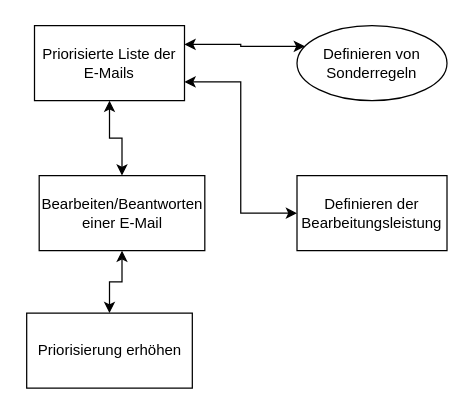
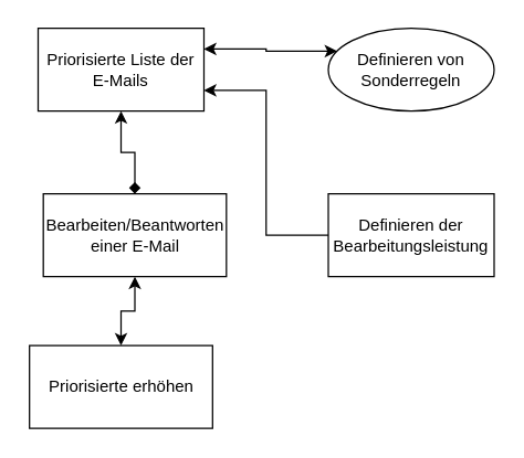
  <mxCell id="0" />
  <mxCell id="1" parent="0" />
- <mxCell id="2" style="edgeStyle=orthogonalEdgeStyle;rounded=0;orthogonalLoop=1;jettySize=auto;html=1;exitX=0.5;exitY=1;exitDx=0;exitDy=0;entryX=0.5;entryY=0;entryDx=0;entryDy=0;startArrow=classic;startFill=1;" edge="1" source="5" target="7" parent="1"><mxGeometry relative="1" as="geometry" /></mxCell>
- <mxCell id="3" style="edgeStyle=orthogonalEdgeStyle;rounded=0;orthogonalLoop=1;jettySize=auto;html=1;exitX=1;exitY=0.75;exitDx=0;exitDy=0;entryX=0;entryY=0.5;entryDx=0;entryDy=0;startArrow=classic;startFill=1;" edge="1" parent="1" source="5" target="9"><mxGeometry relative="1" as="geometry" /></mxCell>
+ <mxCell id="2" style="edgeStyle=orthogonalEdgeStyle;rounded=0;orthogonalLoop=1;jettySize=auto;html=1;exitX=0.5;exitY=1;exitDx=0;exitDy=0;entryX=0.5;entryY=0;entryDx=0;entryDy=0;startArrow=classic;startFill=1;endArrow=diamond;" edge="1" source="5" target="7" parent="1"><mxGeometry relative="1" as="geometry" /></mxCell>
+ <mxCell id="3" style="edgeStyle=orthogonalEdgeStyle;rounded=0;orthogonalLoop=1;jettySize=auto;html=1;exitX=1;exitY=0.75;exitDx=0;exitDy=0;entryX=0;entryY=0.5;entryDx=0;entryDy=0;startArrow=classic;startFill=1;endArrow=none;" edge="1" parent="1" source="5" target="9"><mxGeometry relative="1" as="geometry" /></mxCell>
  <mxCell id="4" style="edgeStyle=orthogonalEdgeStyle;rounded=0;orthogonalLoop=1;jettySize=auto;html=1;exitX=1;exitY=0.25;exitDx=0;exitDy=0;entryX=0;entryY=0.25;entryDx=0;entryDy=0;startArrow=classic;startFill=1;" edge="1" parent="1" source="5" target="8"><mxGeometry relative="1" as="geometry" /></mxCell>
  <mxCell id="5" value="Priorisierte Liste der E-Mails" style="rounded=0;whiteSpace=wrap;html=1;" vertex="1" parent="1"><mxGeometry x="27" y="20" width="120" height="60" as="geometry" /></mxCell>
  <mxCell id="6" style="edgeStyle=orthogonalEdgeStyle;rounded=0;orthogonalLoop=1;jettySize=auto;html=1;exitX=0.5;exitY=1;exitDx=0;exitDy=0;entryX=0.5;entryY=0;entryDx=0;entryDy=0;startArrow=classic;startFill=1;" edge="1" parent="1" source="7" target="10"><mxGeometry relative="1" as="geometry" /></mxCell>
  <mxCell id="7" value="Bearbeiten/Beantworten einer E-Mail" style="rounded=0;whiteSpace=wrap;html=1;" vertex="1" parent="1"><mxGeometry x="30.75" y="140" width="132.5" height="60" as="geometry" /></mxCell>
  <mxCell id="8" value="Definieren von Sonderregeln" style="ellipse;whiteSpace=wrap;html=1;" vertex="1" parent="1"><mxGeometry x="237" y="20" width="120" height="60" as="geometry" /></mxCell>
  <mxCell id="9" value="Definieren der&lt;br&gt;Bearbeitungsleistung" style="rounded=0;whiteSpace=wrap;html=1;" vertex="1" parent="1"><mxGeometry x="237" y="140" width="120" height="60" as="geometry" /></mxCell>
- <mxCell id="10" value="Priorisierung erhöhen" style="rounded=0;whiteSpace=wrap;html=1;" vertex="1" parent="1"><mxGeometry x="20.75" y="250" width="132.5" height="60" as="geometry" /></mxCell>
+ <mxCell id="10" value="Priorisierte erhöhen" style="rounded=0;whiteSpace=wrap;html=1;" vertex="1" parent="1"><mxGeometry x="20.75" y="250" width="132.5" height="60" as="geometry" /></mxCell>
